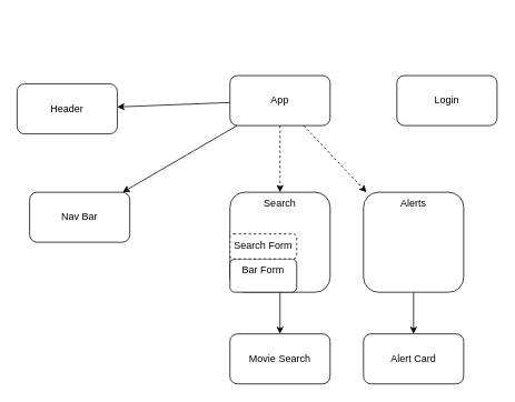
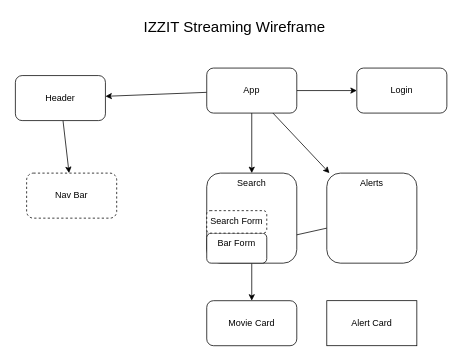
  <mxCell id="0" />
  <mxCell id="1" parent="0" />
- <mxCell id="2" value="" style="edgeStyle=none;html=1;dashed=1;" parent="1" source="5" target="7" edge="1"><mxGeometry relative="1" as="geometry" /></mxCell>
+ <mxCell id="2" value="" style="edgeStyle=none;html=1;" parent="1" source="5" target="7" edge="1"><mxGeometry relative="1" as="geometry" /></mxCell>
  <mxCell id="3" value="" style="edgeStyle=none;html=1;" parent="1" source="5" target="9" edge="1"><mxGeometry relative="1" as="geometry" /></mxCell>
- <mxCell id="4" value="" style="edgeStyle=none;html=1;" parent="1" source="5" target="10" edge="1"><mxGeometry relative="1" as="geometry" /></mxCell>
+ <mxCell id="4" value="" style="edgeStyle=none;html=1;" parent="1" source="5" target="18" edge="1"><mxGeometry relative="1" as="geometry" /></mxCell>
  <mxCell id="5" value="App" style="rounded=1;whiteSpace=wrap;html=1;" parent="1" vertex="1"><mxGeometry x="275" y="90" width="120" height="60" as="geometry" /></mxCell>
- <mxCell id="6" value="" style="edgeStyle=none;html=1;" parent="1" source="7" target="16" edge="1"><mxGeometry relative="1" as="geometry" /></mxCell>
+ <mxCell id="6" value="" style="edgeStyle=none;html=1;" parent="1" source="7" target="15" edge="1"><mxGeometry relative="1" as="geometry" /></mxCell>
  <mxCell id="7" value="Alerts" style="whiteSpace=wrap;html=1;rounded=1;verticalAlign=top;" parent="1" vertex="1"><mxGeometry x="435" y="230" width="120" height="120" as="geometry" /></mxCell>
+ <mxCell id="8" value="" style="edgeStyle=none;html=1;" parent="1" source="9" target="10" edge="1"><mxGeometry relative="1" as="geometry" /></mxCell>
  <mxCell id="9" value="&lt;span&gt;Header&lt;/span&gt;" style="whiteSpace=wrap;html=1;rounded=1;" parent="1" vertex="1"><mxGeometry x="20" y="100" width="120" height="60" as="geometry" /></mxCell>
- <mxCell id="10" value="Nav Bar" style="whiteSpace=wrap;html=1;rounded=1;" parent="1" vertex="1"><mxGeometry x="35" y="230" width="120" height="60" as="geometry" /></mxCell>
+ <mxCell id="10" value="Nav Bar" style="whiteSpace=wrap;html=1;rounded=1;dashed=1;" parent="1" vertex="1"><mxGeometry x="35" y="230" width="120" height="60" as="geometry" /></mxCell>
  <mxCell id="11" value="" style="edgeStyle=none;html=1;" parent="1" source="12" target="17" edge="1"><mxGeometry relative="1" as="geometry" /></mxCell>
  <mxCell id="12" value="Search" style="whiteSpace=wrap;html=1;rounded=1;verticalAlign=top;" parent="1" vertex="1"><mxGeometry x="275" y="230" width="120" height="120" as="geometry" /></mxCell>
- <mxCell id="13" value="" style="endArrow=classic;html=1;entryX=0.5;entryY=0;entryDx=0;entryDy=0;exitX=0.5;exitY=1;exitDx=0;exitDy=0;dashed=1;" parent="1" source="5" target="12" edge="1"><mxGeometry width="50" height="50" relative="1" as="geometry"><mxPoint x="285" y="170" as="sourcePoint" /><mxPoint x="325" y="210" as="targetPoint" /></mxGeometry></mxCell>
+ <mxCell id="13" value="" style="endArrow=classic;html=1;entryX=0.5;entryY=0;entryDx=0;entryDy=0;exitX=0.5;exitY=1;exitDx=0;exitDy=0;" parent="1" source="5" target="12" edge="1"><mxGeometry width="50" height="50" relative="1" as="geometry"><mxPoint x="285" y="170" as="sourcePoint" /><mxPoint x="325" y="210" as="targetPoint" /></mxGeometry></mxCell>
  <mxCell id="14" style="edgeStyle=none;html=1;exitX=0.75;exitY=1;exitDx=0;exitDy=0;" parent="1" source="15" target="12" edge="1"><mxGeometry relative="1" as="geometry" /></mxCell>
  <mxCell id="15" value="Bar Form" style="rounded=1;whiteSpace=wrap;html=1;verticalAlign=top;" parent="1" vertex="1"><mxGeometry x="275" y="310" width="80" height="40" as="geometry" /></mxCell>
- <mxCell id="16" value="Alert Card" style="whiteSpace=wrap;html=1;verticalAlign=middle;rounded=1;" parent="1" vertex="1"><mxGeometry x="435" y="400" width="120" height="60" as="geometry" /></mxCell>
- <mxCell id="17" value="Movie Search" style="whiteSpace=wrap;html=1;verticalAlign=middle;rounded=1;" parent="1" vertex="1"><mxGeometry x="275" y="400" width="120" height="60" as="geometry" /></mxCell>
+ <mxCell id="16" value="Alert Card" style="whiteSpace=wrap;html=1;verticalAlign=middle;rounded=0;" parent="1" vertex="1"><mxGeometry x="435" y="400" width="120" height="60" as="geometry" /></mxCell>
+ <mxCell id="17" value="Movie Card" style="whiteSpace=wrap;html=1;verticalAlign=middle;rounded=1;" parent="1" vertex="1"><mxGeometry x="275" y="400" width="120" height="60" as="geometry" /></mxCell>
  <mxCell id="18" value="Login" style="whiteSpace=wrap;html=1;rounded=1;" parent="1" vertex="1"><mxGeometry x="475" y="90" width="120" height="60" as="geometry" /></mxCell>
+ <mxCell id="19" value="IZZIT Streaming Wireframe&amp;nbsp;" style="text;html=1;strokeColor=none;fillColor=none;align=center;verticalAlign=middle;whiteSpace=wrap;rounded=0;fontSize=20;" parent="1" vertex="1"><mxGeometry x="125" y="20" width="380" height="30" as="geometry" /></mxCell>
  <mxCell id="20" value="Search Form" style="rounded=1;whiteSpace=wrap;html=1;verticalAlign=top;dashed=1;" parent="1" vertex="1"><mxGeometry x="275" y="280" width="80" height="30" as="geometry" /></mxCell>
